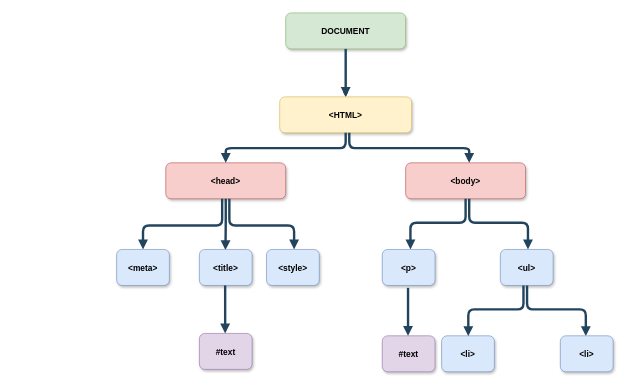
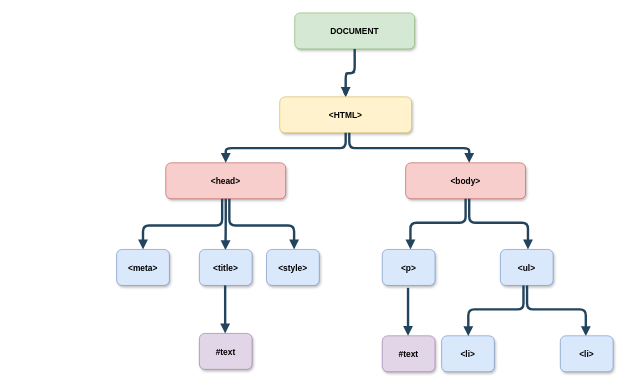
  <mxCell id="0" />
  <mxCell id="1" parent="0" />
  <mxCell id="2" value="" style="edgeStyle=orthogonalEdgeStyle;rounded=0;orthogonalLoop=1;jettySize=auto;html=1;" edge="1" parent="1" source="3" target="4"><mxGeometry relative="1" as="geometry" /></mxCell>
- <mxCell id="3" value="DOCUMENT" style="rounded=1;fillColor=#d5e8d4;strokeColor=#82b366;shadow=1;fontStyle=1;fontSize=14;" parent="1" vertex="1"><mxGeometry x="476" y="20.5" width="200" height="60" as="geometry" /></mxCell>
+ <mxCell id="3" value="DOCUMENT" style="rounded=1;fillColor=#d5e8d4;strokeColor=#82b366;shadow=1;fontStyle=1;fontSize=14;" parent="1" vertex="1"><mxGeometry x="491" y="20.5" width="200" height="60" as="geometry" /></mxCell>
  <mxCell id="4" value="&lt;HTML&gt;" style="rounded=1;fillColor=#fff2cc;strokeColor=#d6b656;shadow=1;fontStyle=1;fontSize=14;" parent="1" vertex="1"><mxGeometry x="466" y="160.5" width="220" height="60" as="geometry" /></mxCell>
  <mxCell id="5" value="&lt;head&gt;" style="rounded=1;fillColor=#f8cecc;strokeColor=#b85450;shadow=1;fontStyle=1;fontSize=14;" parent="1" vertex="1"><mxGeometry x="276" y="270.5" width="200" height="60" as="geometry" /></mxCell>
  <mxCell id="6" value="&lt;body&gt;" style="rounded=1;fillColor=#f8cecc;strokeColor=#b85450;shadow=1;fontStyle=1;fontSize=14;" parent="1" vertex="1"><mxGeometry x="676" y="270.5" width="200" height="60" as="geometry" /></mxCell>
  <mxCell id="7" value="" style="edgeStyle=elbowEdgeStyle;elbow=vertical;strokeWidth=4;endArrow=block;endFill=1;fontStyle=1;strokeColor=#23445D;" parent="1" source="3" target="4" edge="1"><mxGeometry x="22" y="165.5" width="100" height="100" as="geometry"><mxPoint x="-174" y="80.5" as="sourcePoint" /><mxPoint x="-74" y="-19.5" as="targetPoint" /></mxGeometry></mxCell>
  <mxCell id="8" value="" style="edgeStyle=elbowEdgeStyle;elbow=vertical;strokeWidth=4;endArrow=block;endFill=1;fontStyle=1;strokeColor=#23445D;" parent="1" source="4" target="5" edge="1"><mxGeometry x="22" y="165.5" width="100" height="100" as="geometry"><mxPoint x="-174" y="80.5" as="sourcePoint" /><mxPoint x="-74" y="-19.5" as="targetPoint" /></mxGeometry></mxCell>
  <mxCell id="9" value="" style="edgeStyle=elbowEdgeStyle;elbow=vertical;strokeWidth=4;endArrow=block;endFill=1;fontStyle=1;strokeColor=#23445D;" parent="1" edge="1"><mxGeometry x="28" y="165.5" width="100" height="100" as="geometry"><mxPoint x="582" y="220.5" as="sourcePoint" /><mxPoint x="782" y="270.5" as="targetPoint" /></mxGeometry></mxCell>
  <mxCell id="10" value="" style="edgeStyle=elbowEdgeStyle;elbow=vertical;strokeWidth=4;endArrow=block;endFill=1;fontStyle=1;strokeColor=#23445D;exitX=0.5;exitY=1;exitDx=0;exitDy=0;" parent="1" source="6" edge="1"><mxGeometry x="22" y="165.5" width="100" height="100" as="geometry"><mxPoint x="-174" y="80.5" as="sourcePoint" /><mxPoint x="684" y="415" as="targetPoint" /><Array as="points"><mxPoint x="456" y="370.5" /></Array></mxGeometry></mxCell>
  <mxCell id="11" value="" style="edgeStyle=elbowEdgeStyle;elbow=vertical;strokeWidth=4;endArrow=block;endFill=1;fontStyle=1;strokeColor=#23445D;exitX=0.5;exitY=1;exitDx=0;exitDy=0;" edge="1" parent="1"><mxGeometry x="-414" y="270" width="100" height="100" as="geometry"><mxPoint x="370" y="330.5" as="sourcePoint" /><mxPoint x="238" y="415" as="targetPoint" /><Array as="points"><mxPoint x="308" y="375" /><mxPoint x="238" y="375" /><mxPoint x="268" y="375" /><mxPoint x="20" y="475" /></Array></mxGeometry></mxCell>
  <mxCell id="12" value="" style="edgeStyle=elbowEdgeStyle;elbow=vertical;strokeWidth=4;endArrow=block;endFill=1;fontStyle=1;strokeColor=#23445D;exitX=0.5;exitY=1;exitDx=0;exitDy=0;" edge="1" parent="1"><mxGeometry x="-402" y="270" width="100" height="100" as="geometry"><mxPoint x="382" y="330.5" as="sourcePoint" /><mxPoint x="490" y="415" as="targetPoint" /><Array as="points"><mxPoint x="280" y="375" /><mxPoint x="32" y="475" /></Array></mxGeometry></mxCell>
  <mxCell id="13" value="" style="edgeStyle=elbowEdgeStyle;elbow=vertical;strokeWidth=4;endArrow=block;endFill=1;fontStyle=1;strokeColor=#23445D;" edge="1" parent="1" source="5"><mxGeometry x="-178.5" y="421" width="100" height="100" as="geometry"><mxPoint x="375.5" y="336" as="sourcePoint" /><mxPoint x="375.5" y="416" as="targetPoint" /></mxGeometry></mxCell>
  <mxCell id="14" value="&lt;meta&gt;" style="rounded=1;fillColor=#dae8fc;strokeColor=#6c8ebf;shadow=1;fontStyle=1;fontSize=14;" vertex="1" parent="1"><mxGeometry x="194" y="415" width="88" height="60" as="geometry" /></mxCell>
  <mxCell id="15" value="&lt;title&gt;" style="rounded=1;fillColor=#dae8fc;strokeColor=#6c8ebf;shadow=1;fontStyle=1;fontSize=14;" vertex="1" parent="1"><mxGeometry x="332" y="415" width="88" height="60" as="geometry" /></mxCell>
  <mxCell id="16" value="&lt;style&gt;" style="rounded=1;fillColor=#dae8fc;strokeColor=#6c8ebf;shadow=1;fontStyle=1;fontSize=14;" vertex="1" parent="1"><mxGeometry x="444" y="415" width="88" height="60" as="geometry" /></mxCell>
  <mxCell id="17" value="" style="edgeStyle=elbowEdgeStyle;elbow=vertical;strokeWidth=4;endArrow=block;endFill=1;fontStyle=1;strokeColor=#23445D;exitX=0.5;exitY=1;exitDx=0;exitDy=0;" edge="1" parent="1"><mxGeometry x="28" y="165.5" width="100" height="100" as="geometry"><mxPoint x="782" y="330.5" as="sourcePoint" /><mxPoint x="880" y="415" as="targetPoint" /><Array as="points"><mxPoint x="462" y="370.5" /></Array></mxGeometry></mxCell>
  <mxCell id="18" value="&lt;p&gt;" style="rounded=1;fillColor=#dae8fc;strokeColor=#6c8ebf;shadow=1;fontStyle=1;fontSize=14;" vertex="1" parent="1"><mxGeometry x="637" y="415" width="88" height="60" as="geometry" /></mxCell>
  <mxCell id="19" value="&lt;ul&gt;" style="rounded=1;fillColor=#dae8fc;strokeColor=#6c8ebf;shadow=1;fontStyle=1;fontSize=14;" vertex="1" parent="1"><mxGeometry x="834" y="415" width="88" height="60" as="geometry" /></mxCell>
  <mxCell id="20" value="&lt;li&gt;" style="rounded=1;fillColor=#dae8fc;strokeColor=#6c8ebf;shadow=1;fontStyle=1;fontSize=14;" vertex="1" parent="1"><mxGeometry x="736" y="559" width="88" height="60" as="geometry" /></mxCell>
  <mxCell id="21" value="" style="edgeStyle=elbowEdgeStyle;elbow=vertical;strokeWidth=4;endArrow=block;endFill=1;fontStyle=1;strokeColor=#23445D;exitX=0.5;exitY=1;exitDx=0;exitDy=0;" edge="1" parent="1"><mxGeometry x="124.5" y="310" width="100" height="100" as="geometry"><mxPoint x="878.5" y="475" as="sourcePoint" /><mxPoint x="976.5" y="559.5" as="targetPoint" /><Array as="points"><mxPoint x="558.5" y="515" /></Array></mxGeometry></mxCell>
  <mxCell id="22" value="" style="edgeStyle=elbowEdgeStyle;elbow=vertical;strokeWidth=4;endArrow=block;endFill=1;fontStyle=1;strokeColor=#23445D;exitX=0.5;exitY=1;exitDx=0;exitDy=0;" edge="1" parent="1"><mxGeometry x="118.5" y="310" width="100" height="100" as="geometry"><mxPoint x="872.5" y="475" as="sourcePoint" /><mxPoint x="780.5" y="559.5" as="targetPoint" /><Array as="points"><mxPoint x="552.5" y="515" /></Array></mxGeometry></mxCell>
  <mxCell id="23" value="&lt;li&gt;" style="rounded=1;fillColor=#dae8fc;strokeColor=#6c8ebf;shadow=1;fontStyle=1;fontSize=14;" vertex="1" parent="1"><mxGeometry x="934" y="559" width="88" height="60" as="geometry" /></mxCell>
  <mxCell id="24" value="#text" style="rounded=1;fillColor=#e1d5e7;strokeColor=#9673a6;shadow=1;fontStyle=1;fontSize=14;" vertex="1" parent="1"><mxGeometry x="637" y="559" width="88" height="60" as="geometry" /></mxCell>
  <mxCell id="25" value="" style="edgeStyle=elbowEdgeStyle;elbow=vertical;strokeWidth=4;endArrow=block;endFill=1;fontStyle=1;strokeColor=#23445D;" edge="1" parent="1"><mxGeometry x="126" y="564" width="100" height="100" as="geometry"><mxPoint x="680" y="479" as="sourcePoint" /><mxPoint x="680" y="559" as="targetPoint" /></mxGeometry></mxCell>
  <mxCell id="26" value="#text" style="rounded=1;fillColor=#e1d5e7;strokeColor=#9673a6;shadow=1;fontStyle=1;fontSize=14;" vertex="1" parent="1"><mxGeometry x="332" y="555" width="88" height="60" as="geometry" /></mxCell>
  <mxCell id="27" value="" style="edgeStyle=elbowEdgeStyle;elbow=vertical;strokeWidth=4;endArrow=block;endFill=1;fontStyle=1;strokeColor=#23445D;" edge="1" parent="1"><mxGeometry x="-179" y="560" width="100" height="100" as="geometry"><mxPoint x="375" y="475" as="sourcePoint" /><mxPoint x="375" y="555" as="targetPoint" /></mxGeometry></mxCell>
